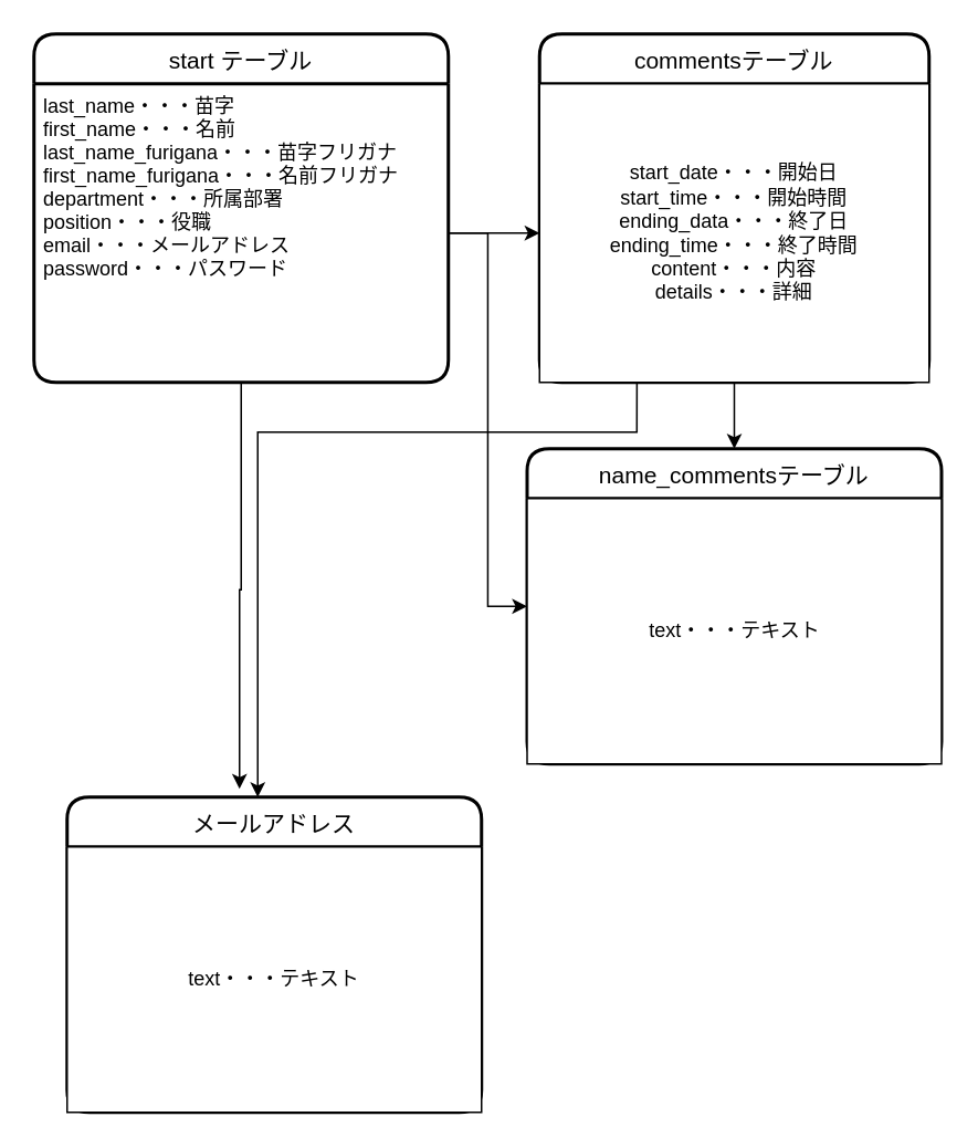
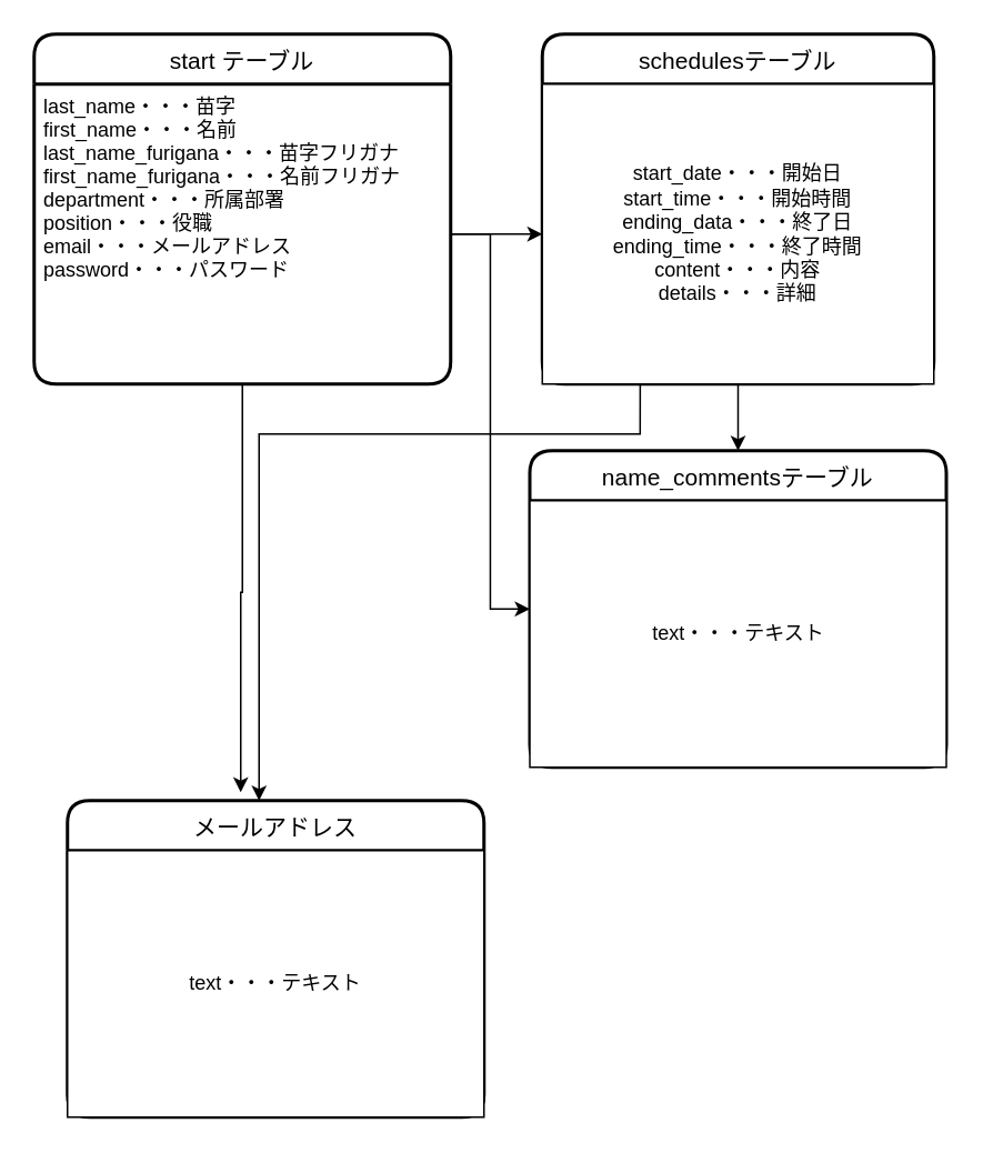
  <mxCell id="0" />
  <mxCell id="1" parent="0" />
  <mxCell id="2" value="start テーブル" style="swimlane;childLayout=stackLayout;horizontal=1;startSize=30;horizontalStack=0;rounded=1;fontSize=14;fontStyle=0;strokeWidth=2;resizeParent=0;resizeLast=1;shadow=0;dashed=0;align=center;" parent="1" vertex="1"><mxGeometry x="20" y="20" width="250" height="210" as="geometry" /></mxCell>
  <mxCell id="3" value="last_name・・・苗字&#10;first_name・・・名前&#10;last_name_furigana・・・苗字フリガナ&#10;first_name_furigana・・・名前フリガナ&#10;department・・・所属部署&#10;position・・・役職&#10;email・・・メールアドレス&#10;password・・・パスワード" style="align=left;strokeColor=none;fillColor=none;spacingLeft=4;fontSize=12;verticalAlign=top;resizable=0;rotatable=0;part=1;" parent="2" vertex="1"><mxGeometry y="30" width="250" height="180" as="geometry" /></mxCell>
  <mxCell id="4" style="edgeStyle=orthogonalEdgeStyle;rounded=0;orthogonalLoop=1;jettySize=auto;html=1;exitX=0.25;exitY=1;exitDx=0;exitDy=0;" parent="1" source="5" target="12" edge="1"><mxGeometry relative="1" as="geometry"><Array as="points"><mxPoint x="384" y="260" /><mxPoint x="155" y="260" /></Array></mxGeometry></mxCell>
- <mxCell id="5" value="commentsテーブル" style="swimlane;childLayout=stackLayout;horizontal=1;startSize=30;horizontalStack=0;rounded=1;fontSize=14;fontStyle=0;strokeWidth=2;resizeParent=0;resizeLast=1;shadow=0;dashed=0;align=center;" parent="1" vertex="1"><mxGeometry x="325" y="20" width="235" height="210" as="geometry" /></mxCell>
+ <mxCell id="5" value="schedulesテーブル" style="swimlane;childLayout=stackLayout;horizontal=1;startSize=30;horizontalStack=0;rounded=1;fontSize=14;fontStyle=0;strokeWidth=2;resizeParent=0;resizeLast=1;shadow=0;dashed=0;align=center;" parent="1" vertex="1"><mxGeometry x="325" y="20" width="235" height="210" as="geometry" /></mxCell>
  <mxCell id="6" value="start_date・・・開始日&lt;br&gt;start_time・・・開始時間&lt;br&gt;ending_data・・・終了日&lt;br&gt;ending_time・・・終了時間&lt;br&gt;content・・・内容&lt;br&gt;details・・・詳細" style="whiteSpace=wrap;html=1;" parent="5" vertex="1"><mxGeometry y="30" width="235" height="180" as="geometry" /></mxCell>
  <mxCell id="7" style="edgeStyle=orthogonalEdgeStyle;rounded=0;orthogonalLoop=1;jettySize=auto;html=1;entryX=0;entryY=0.5;entryDx=0;entryDy=0;" parent="1" source="3" target="6" edge="1"><mxGeometry relative="1" as="geometry" /></mxCell>
  <mxCell id="8" value="name_commentsテーブル" style="swimlane;childLayout=stackLayout;horizontal=1;startSize=30;horizontalStack=0;rounded=1;fontSize=14;fontStyle=0;strokeWidth=2;resizeParent=0;resizeLast=1;shadow=0;dashed=0;align=center;" parent="1" vertex="1"><mxGeometry x="317.5" y="270" width="250" height="190" as="geometry" /></mxCell>
  <mxCell id="9" value="text・・・テキスト" style="whiteSpace=wrap;html=1;" parent="8" vertex="1"><mxGeometry y="30" width="250" height="160" as="geometry" /></mxCell>
  <mxCell id="10" style="edgeStyle=orthogonalEdgeStyle;rounded=0;orthogonalLoop=1;jettySize=auto;html=1;entryX=0;entryY=0.5;entryDx=0;entryDy=0;" parent="1" source="3" target="8" edge="1"><mxGeometry relative="1" as="geometry"><mxPoint x="310" y="350" as="targetPoint" /></mxGeometry></mxCell>
  <mxCell id="11" style="edgeStyle=orthogonalEdgeStyle;rounded=0;orthogonalLoop=1;jettySize=auto;html=1;" parent="1" source="6" target="8" edge="1"><mxGeometry relative="1" as="geometry" /></mxCell>
  <mxCell id="12" value="メールアドレス" style="swimlane;childLayout=stackLayout;horizontal=1;startSize=30;horizontalStack=0;rounded=1;fontSize=14;fontStyle=0;strokeWidth=2;resizeParent=0;resizeLast=1;shadow=0;dashed=0;align=center;" parent="1" vertex="1"><mxGeometry x="40" y="480" width="250" height="190" as="geometry" /></mxCell>
  <mxCell id="13" value="text・・・テキスト" style="whiteSpace=wrap;html=1;" parent="12" vertex="1"><mxGeometry y="30" width="250" height="160" as="geometry" /></mxCell>
  <mxCell id="14" style="edgeStyle=orthogonalEdgeStyle;rounded=0;orthogonalLoop=1;jettySize=auto;html=1;entryX=0.416;entryY=-0.026;entryDx=0;entryDy=0;entryPerimeter=0;" parent="1" source="3" target="12" edge="1"><mxGeometry relative="1" as="geometry" /></mxCell>
